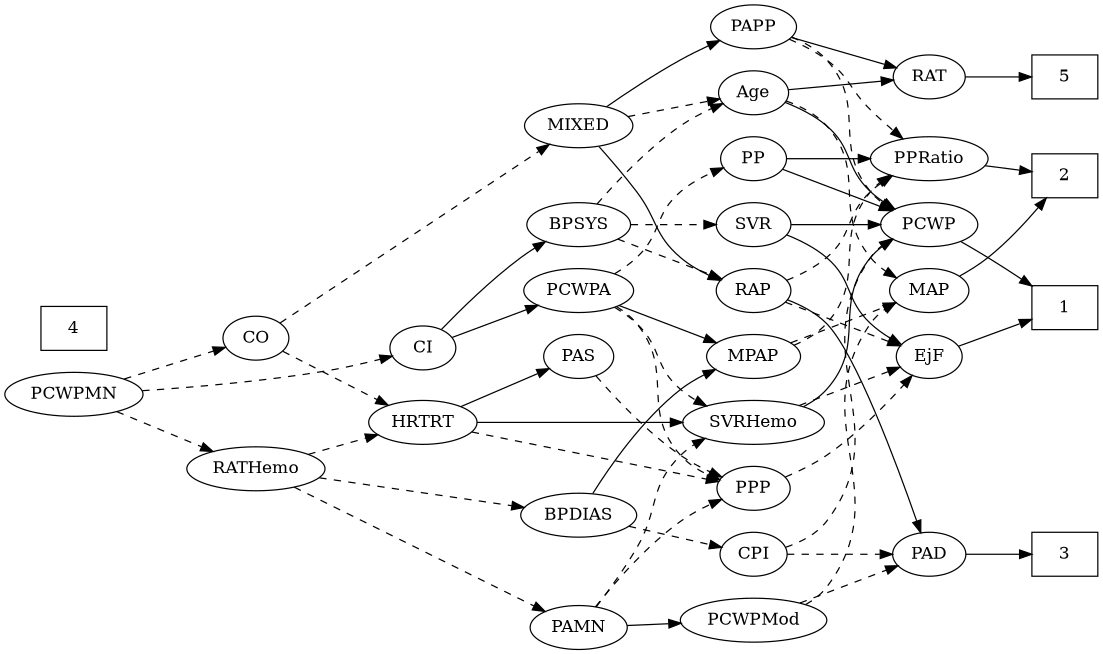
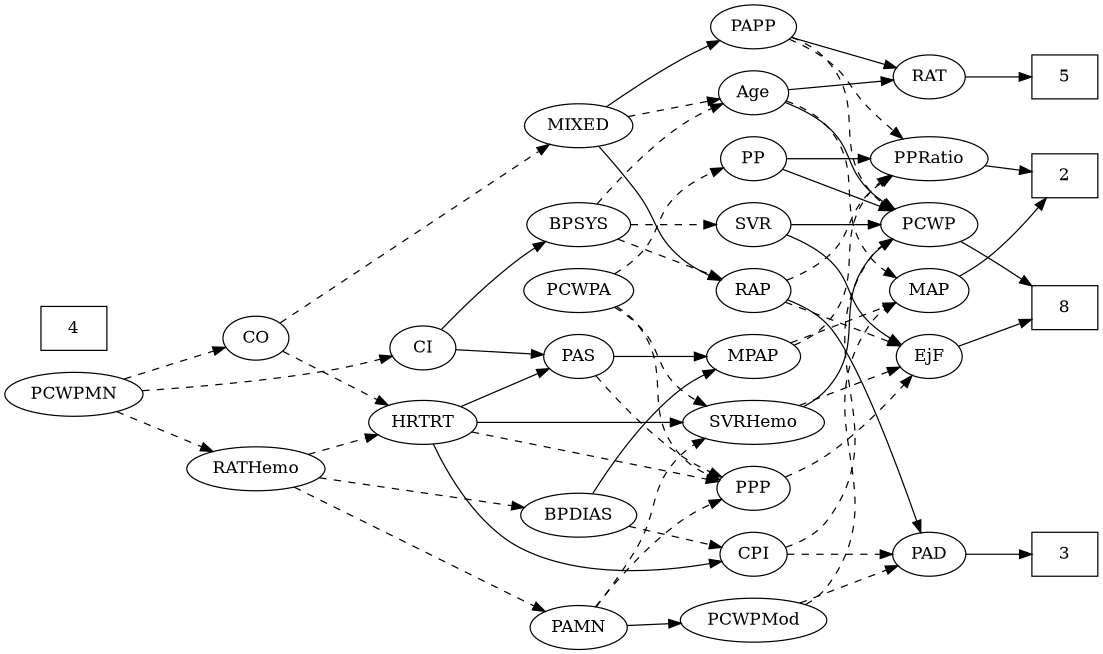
  strict digraph {
    rankdir=LR
    edge [style=dashed]
-   1 [height=0.5 shape=box width=0.75]
+   1 [height=0.5 shape=box width=0.75 label=8]
    2 [height=0.5 shape=box width=0.75]
    3 [height=0.5 shape=box width=0.75]
    4 [height=0.5 shape=box width=0.75]
    5 [height=0.5 shape=box width=0.75]
    Age [height=0.5 width=0.75]
    RAT [height=0.5 width=0.75827]
    MAP [height=0.5 width=0.84854]
    PCWP [height=0.5 width=0.97491]
    EjF [height=0.5 width=0.75]
    RAP [height=0.5 width=0.77632]
    PAD [height=0.5 width=0.79437]
    PPRatio [height=0.5 width=1.1013]
    MIXED [height=0.5 width=1.1193]
    PAPP [height=0.5 width=0.88464]
    MPAP [height=0.5 width=0.97491]
    BPSYS [height=0.5 width=1.0471]
    SVR [height=0.5 width=0.77632]
    CO [height=0.5 width=0.75]
    HRTRT [height=0.5 width=1.1013]
    PAS [height=0.5 width=0.75]
    PPP [height=0.5 width=0.75]
    SVRHemo [height=0.5 width=1.3902]
    CPI [height=0.5 width=0.75]
    PAMN [height=0.5 width=1.011]
    PCWPMod [height=0.5 width=1.4443]
    RATHemo [height=0.5 width=1.3721]
    BPDIAS [height=0.5 width=1.1735]
    PCWPA [height=0.5 width=1.1555]
    PP [height=0.5 width=0.75]
    PCWPMN [height=0.5 width=1.3902]
    CI [height=0.5 width=0.75]
    Age -> RAT [style=solid]
    Age -> MAP
    Age -> PCWP [style=solid]
    RAT -> 5 [style=solid]
    MAP -> 2 [style=solid]
    PCWP -> 1 [style=solid]
    EjF -> 1 [style=solid]
    RAP -> EjF
    RAP -> PAD [style=solid]
    RAP -> PPRatio
    PAD -> 3 [style=solid]
    PPRatio -> 2 [style=solid]
    MIXED -> Age
    MIXED -> RAP [style=solid]
    MIXED -> PAPP [style=solid]
    PAPP -> RAT [style=solid]
    PAPP -> PCWP
    PAPP -> PPRatio
    MPAP -> MAP
    MPAP -> PPRatio
    BPSYS -> Age
    BPSYS -> RAP
    BPSYS -> SVR
    SVR -> PCWP [style=solid]
    SVR -> EjF [style=solid]
    CO -> MIXED
    CO -> HRTRT
    HRTRT -> PAS [style=solid]
    HRTRT -> PPP
    HRTRT -> SVRHemo [style=solid]
-   PCWPA -> MPAP [style=solid]
+   HRTRT -> CPI [style=solid]
+   PAS -> MPAP [style=solid]
    PAS -> PPP
    PPP -> EjF
    SVRHemo -> PCWP [style=solid]
    SVRHemo -> EjF
    CPI -> PCWP
    CPI -> PAD
    PAMN -> PPP
    PAMN -> SVRHemo
    PAMN -> PCWPMod [style=solid]
    PCWPMod -> MAP
    PCWPMod -> PAD
    RATHemo -> HRTRT
    RATHemo -> PAMN
    RATHemo -> BPDIAS
    BPDIAS -> MPAP [style=solid]
    BPDIAS -> CPI
    PCWPA -> PPP
    PCWPA -> SVRHemo
    PCWPA -> PP
    PP -> PCWP [style=solid]
    PP -> PPRatio [style=solid]
    PCWPMN -> CO
    PCWPMN -> RATHemo
    PCWPMN -> CI
    CI -> BPSYS [style=solid]
-   CI -> PCWPA [style=solid]
+   CI -> PAS [style=solid]
  }
